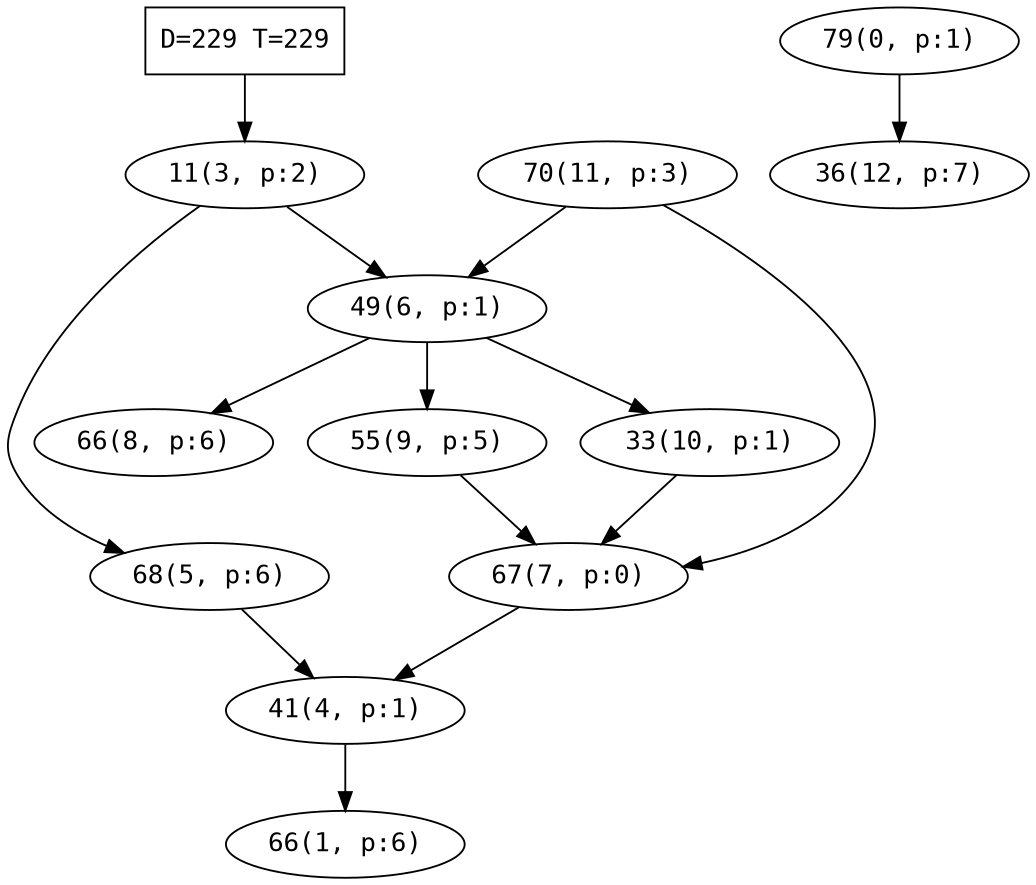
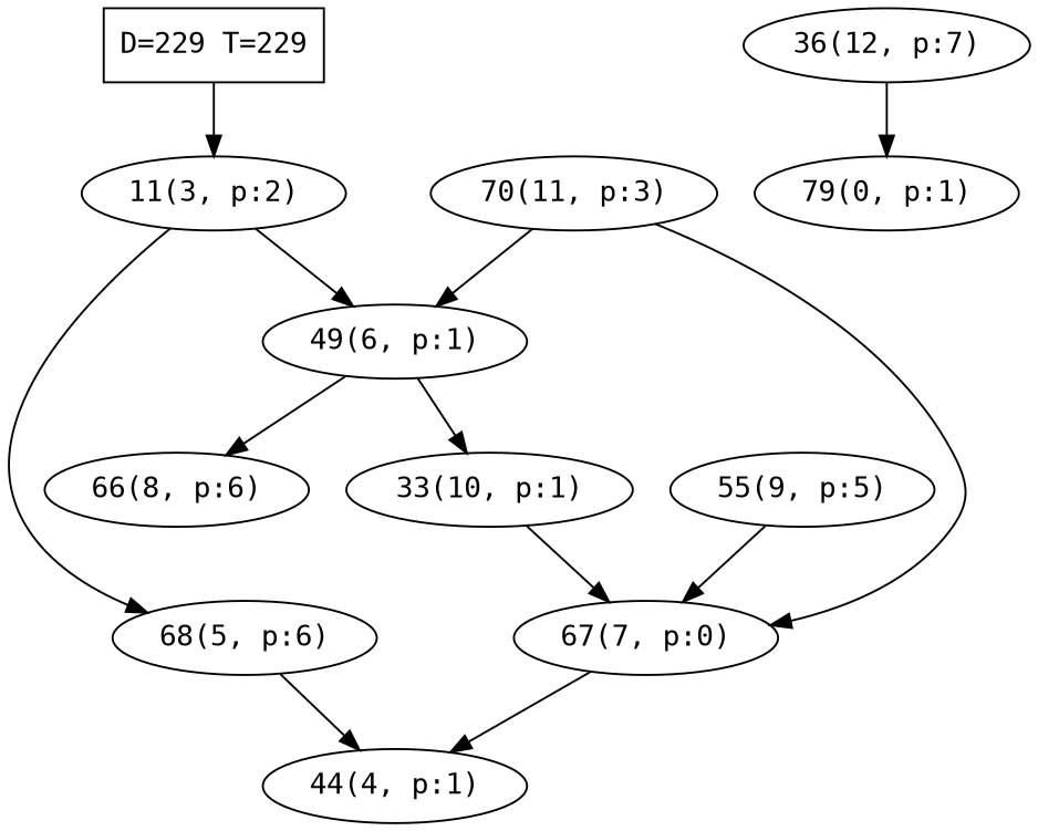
  digraph {
    fontname="DejaVu Sans Mono"
    node [fontname="DejaVu Sans Mono"]
    edge [fontname="DejaVu Sans Mono"]
    n1 [label="D=229 T=229" shape=box]
    n2 [label="11(3, p:2)"]
    n3 [label="79(0, p:1)"]
    n4 [label="36(12, p:7)"]
    n5 [label="68(5, p:6)"]
    n6 [label="49(6, p:1)"]
-   n7 [label="66(1, p:6)"]
-   n8 [label="41(4, p:1)"]
+   n8 [label="44(4, p:1)"]
    n9 [label="66(8, p:6)"]
    n10 [label="55(9, p:5)"]
    n11 [label="33(10, p:1)"]
    n12 [label="67(7, p:0)"]
    n13 [label="70(11, p:3)"]
    n1 -> n2
    n2 -> n5
    n2 -> n6
-   n3 -> n4
+   n4 -> n3
    n5 -> n8
    n6 -> n9
-   n6 -> n10
    n6 -> n11
-   n8 -> n7
    n10 -> n12
    n11 -> n12
    n12 -> n8
    n13 -> n6
    n13 -> n12
  }
